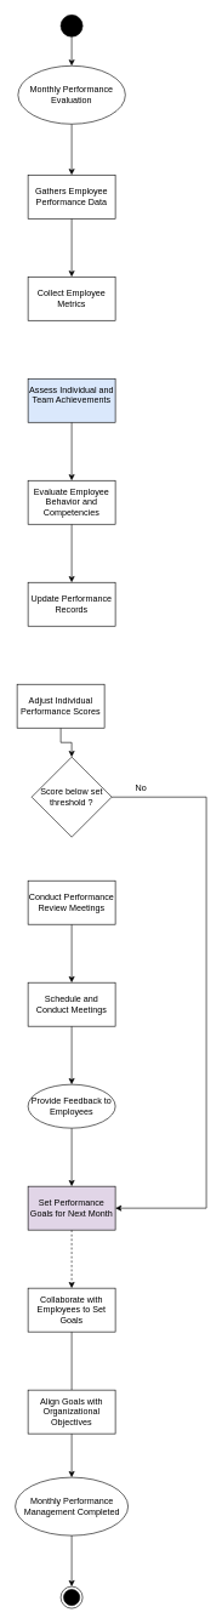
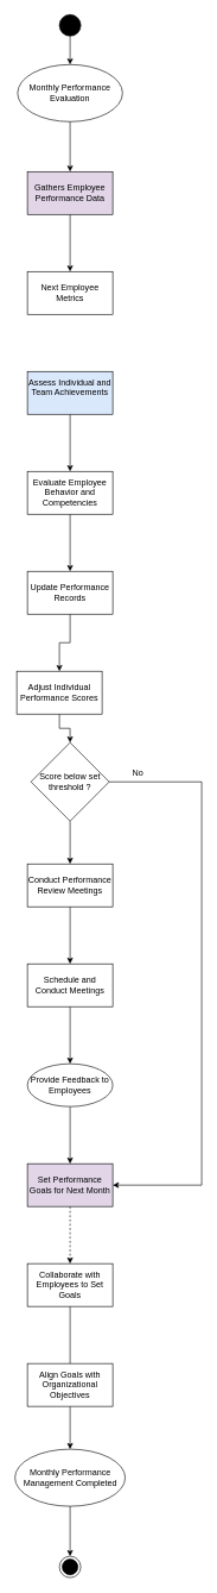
  <mxCell id="0" />
  <mxCell id="1" parent="0" />
  <mxCell id="2" style="edgeStyle=orthogonalEdgeStyle;rounded=0;orthogonalLoop=1;jettySize=auto;html=1;exitX=0.5;exitY=1;exitDx=0;exitDy=0;entryX=0.5;entryY=0;entryDx=0;entryDy=0;" edge="1" parent="1" source="3" target="31"><mxGeometry relative="1" as="geometry" /></mxCell>
  <mxCell id="3" value="" style="ellipse;fillColor=strokeColor;html=1;" vertex="1" parent="1"><mxGeometry x="83" y="20" width="30" height="30" as="geometry" /></mxCell>
  <mxCell id="4" value="" style="edgeStyle=orthogonalEdgeStyle;rounded=0;orthogonalLoop=1;jettySize=auto;html=1;" edge="1" parent="1" source="5" target="6"><mxGeometry relative="1" as="geometry" /></mxCell>
- <mxCell id="5" value="Gathers Employee Performance Data" style="whiteSpace=wrap;html=1;rounded=0;" vertex="1" parent="1"><mxGeometry x="38" y="240" width="120" height="60" as="geometry" /></mxCell>
- <mxCell id="6" value="Collect Employee Metrics" style="whiteSpace=wrap;html=1;rounded=0;" vertex="1" parent="1"><mxGeometry x="38" y="380" width="120" height="60" as="geometry" /></mxCell>
+ <mxCell id="5" value="Gathers Employee Performance Data" style="whiteSpace=wrap;html=1;rounded=0;fillColor=#e1d5e7;" vertex="1" parent="1"><mxGeometry x="38" y="240" width="120" height="60" as="geometry" /></mxCell>
+ <mxCell id="6" value="Next Employee Metrics" style="whiteSpace=wrap;html=1;rounded=0;" vertex="1" parent="1"><mxGeometry x="38" y="380" width="120" height="60" as="geometry" /></mxCell>
  <mxCell id="7" value="" style="edgeStyle=orthogonalEdgeStyle;rounded=0;orthogonalLoop=1;jettySize=auto;html=1;" edge="1" parent="1" source="8" target="10"><mxGeometry relative="1" as="geometry" /></mxCell>
  <mxCell id="8" value="&lt;div&gt;Assess Individual and Team Achievements&lt;/div&gt;&lt;div&gt;&lt;br&gt;&lt;/div&gt;" style="whiteSpace=wrap;html=1;rounded=0;fillColor=#dae8fc;" vertex="1" parent="1"><mxGeometry x="38" y="520" width="120" height="60" as="geometry" /></mxCell>
  <mxCell id="9" value="" style="edgeStyle=orthogonalEdgeStyle;rounded=0;orthogonalLoop=1;jettySize=auto;html=1;" edge="1" parent="1" source="10" target="12"><mxGeometry relative="1" as="geometry" /></mxCell>
  <mxCell id="10" value="Evaluate Employee Behavior and Competencies" style="whiteSpace=wrap;html=1;rounded=0;" vertex="1" parent="1"><mxGeometry x="38" y="660" width="120" height="60" as="geometry" /></mxCell>
+ <mxCell id="11" value="" style="edgeStyle=orthogonalEdgeStyle;rounded=0;orthogonalLoop=1;jettySize=auto;html=1;" edge="1" parent="1" source="12" target="14"><mxGeometry relative="1" as="geometry" /></mxCell>
  <mxCell id="12" value="Update Performance Records" style="whiteSpace=wrap;html=1;rounded=0;" vertex="1" parent="1"><mxGeometry x="38" y="800" width="120" height="60" as="geometry" /></mxCell>
  <mxCell id="13" style="edgeStyle=orthogonalEdgeStyle;rounded=0;orthogonalLoop=1;jettySize=auto;html=1;exitX=0.5;exitY=1;exitDx=0;exitDy=0;entryX=0.5;entryY=0;entryDx=0;entryDy=0;" edge="1" parent="1" source="14" target="34"><mxGeometry relative="1" as="geometry" /></mxCell>
  <mxCell id="14" value="Adjust Individual Performance Scores" style="whiteSpace=wrap;html=1;rounded=0;" vertex="1" parent="1"><mxGeometry x="23" y="940" width="120" height="60" as="geometry" /></mxCell>
  <mxCell id="15" value="" style="edgeStyle=orthogonalEdgeStyle;rounded=0;orthogonalLoop=1;jettySize=auto;html=1;" edge="1" parent="1" source="16" target="18"><mxGeometry relative="1" as="geometry" /></mxCell>
  <mxCell id="16" value="Conduct Performance Review Meetings" style="whiteSpace=wrap;html=1;rounded=0;" vertex="1" parent="1"><mxGeometry x="38" y="1210" width="120" height="60" as="geometry" /></mxCell>
  <mxCell id="17" value="" style="edgeStyle=orthogonalEdgeStyle;rounded=0;orthogonalLoop=1;jettySize=auto;html=1;" edge="1" parent="1" source="18" target="20"><mxGeometry relative="1" as="geometry" /></mxCell>
  <mxCell id="18" value="Schedule and Conduct Meetings" style="whiteSpace=wrap;html=1;rounded=0;" vertex="1" parent="1"><mxGeometry x="38" y="1350" width="120" height="60" as="geometry" /></mxCell>
  <mxCell id="19" value="" style="edgeStyle=orthogonalEdgeStyle;rounded=0;orthogonalLoop=1;jettySize=auto;html=1;" edge="1" parent="1" source="20" target="22"><mxGeometry relative="1" as="geometry" /></mxCell>
  <mxCell id="20" value="Provide Feedback to Employees" style="ellipse;whiteSpace=wrap;html=1;" vertex="1" parent="1"><mxGeometry x="38" y="1490" width="120" height="60" as="geometry" /></mxCell>
  <mxCell id="21" value="" style="edgeStyle=orthogonalEdgeStyle;rounded=0;orthogonalLoop=1;jettySize=auto;html=1;dashed=1;" edge="1" parent="1" source="22" target="24"><mxGeometry relative="1" as="geometry" /></mxCell>
  <mxCell id="22" value="Set Performance Goals for Next Month" style="whiteSpace=wrap;html=1;rounded=0;fillColor=#e1d5e7;" vertex="1" parent="1"><mxGeometry x="38" y="1630" width="120" height="60" as="geometry" /></mxCell>
  <mxCell id="23" value="" style="edgeStyle=orthogonalEdgeStyle;rounded=0;orthogonalLoop=1;jettySize=auto;html=1;endArrow=none;" edge="1" parent="1" source="24" target="26"><mxGeometry relative="1" as="geometry" /></mxCell>
  <mxCell id="24" value="Collaborate with Employees to Set Goals" style="whiteSpace=wrap;html=1;rounded=0;" vertex="1" parent="1"><mxGeometry x="38" y="1770" width="120" height="60" as="geometry" /></mxCell>
  <mxCell id="25" style="edgeStyle=orthogonalEdgeStyle;rounded=0;orthogonalLoop=1;jettySize=auto;html=1;exitX=0.5;exitY=1;exitDx=0;exitDy=0;" edge="1" parent="1" source="26" target="28"><mxGeometry relative="1" as="geometry" /></mxCell>
  <mxCell id="26" value="Align Goals with Organizational Objectives" style="whiteSpace=wrap;html=1;rounded=0;" vertex="1" parent="1"><mxGeometry x="38" y="1910" width="120" height="60" as="geometry" /></mxCell>
  <mxCell id="27" style="edgeStyle=orthogonalEdgeStyle;rounded=0;orthogonalLoop=1;jettySize=auto;html=1;exitX=0.5;exitY=1;exitDx=0;exitDy=0;" edge="1" parent="1" source="28" target="29"><mxGeometry relative="1" as="geometry" /></mxCell>
  <mxCell id="28" value="Monthly Performance Management Completed" style="ellipse;whiteSpace=wrap;html=1;" vertex="1" parent="1"><mxGeometry x="20.5" y="2030" width="155" height="80" as="geometry" /></mxCell>
  <mxCell id="29" value="" style="ellipse;html=1;shape=endState;fillColor=strokeColor;" vertex="1" parent="1"><mxGeometry x="83" y="2180" width="30" height="30" as="geometry" /></mxCell>
  <mxCell id="30" style="edgeStyle=orthogonalEdgeStyle;rounded=0;orthogonalLoop=1;jettySize=auto;html=1;exitX=0.5;exitY=1;exitDx=0;exitDy=0;" edge="1" parent="1" source="31" target="5"><mxGeometry relative="1" as="geometry" /></mxCell>
  <mxCell id="31" value="Monthly Performance Evaluation" style="ellipse;whiteSpace=wrap;html=1;" vertex="1" parent="1"><mxGeometry x="24.25" y="90" width="147.5" height="80" as="geometry" /></mxCell>
+ <mxCell id="32" style="edgeStyle=orthogonalEdgeStyle;rounded=0;orthogonalLoop=1;jettySize=auto;html=1;exitX=0.5;exitY=1;exitDx=0;exitDy=0;" edge="1" parent="1" source="34" target="16"><mxGeometry relative="1" as="geometry" /></mxCell>
  <mxCell id="33" style="edgeStyle=orthogonalEdgeStyle;rounded=0;orthogonalLoop=1;jettySize=auto;html=1;exitX=1;exitY=0.5;exitDx=0;exitDy=0;entryX=1;entryY=0.5;entryDx=0;entryDy=0;" edge="1" parent="1" source="34" target="22"><mxGeometry relative="1" as="geometry"><Array as="points"><mxPoint x="283" y="1095" /><mxPoint x="283" y="1660" /></Array></mxGeometry></mxCell>
  <mxCell id="34" value="Score below set threshold ?" style="rhombus;whiteSpace=wrap;html=1;" vertex="1" parent="1"><mxGeometry x="43" y="1040" width="110" height="110" as="geometry" /></mxCell>
  <mxCell id="35" value="No" style="text;html=1;align=center;verticalAlign=middle;resizable=0;points=[];autosize=1;strokeColor=none;fillColor=none;" vertex="1" parent="1"><mxGeometry x="173" y="1068" width="40" height="30" as="geometry" /></mxCell>
